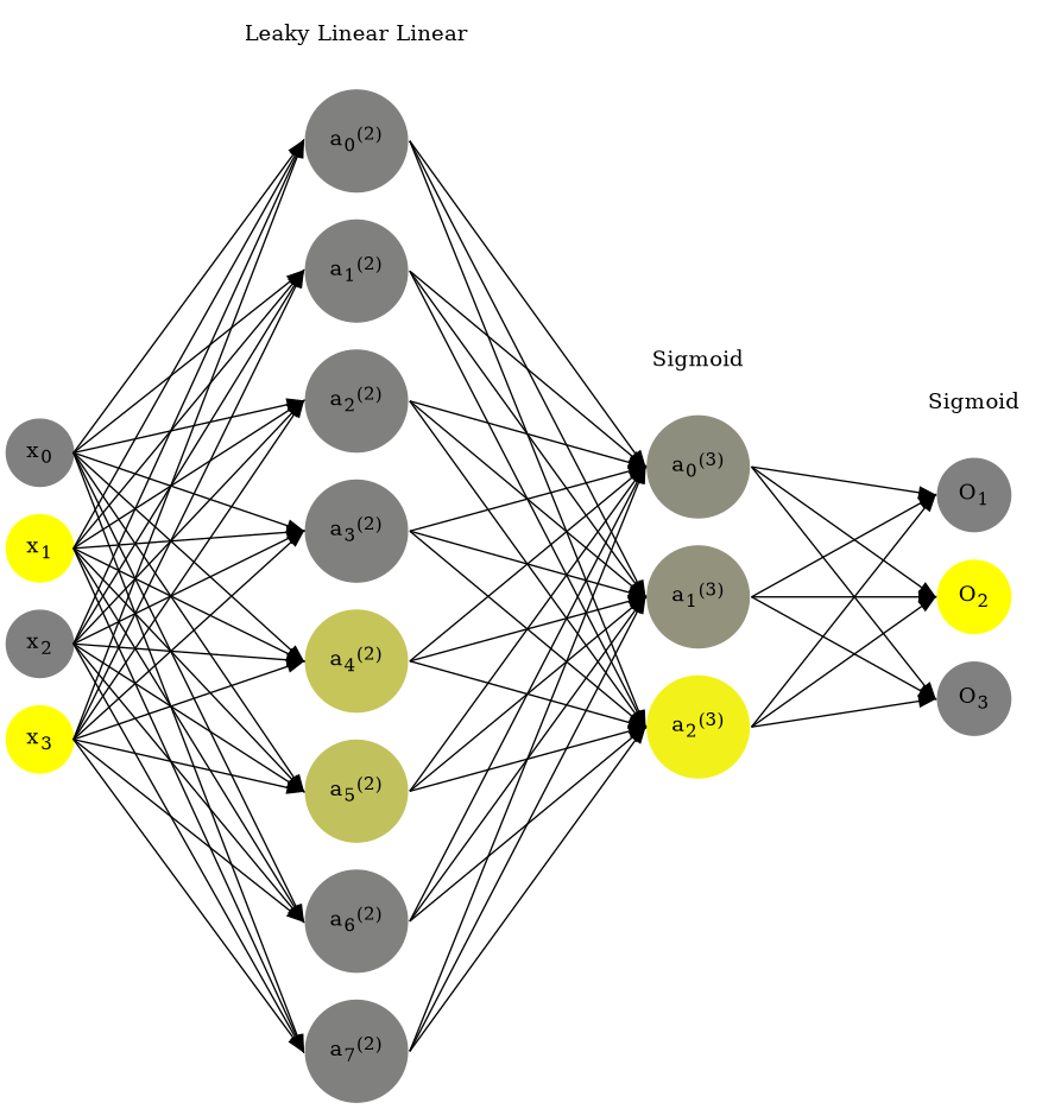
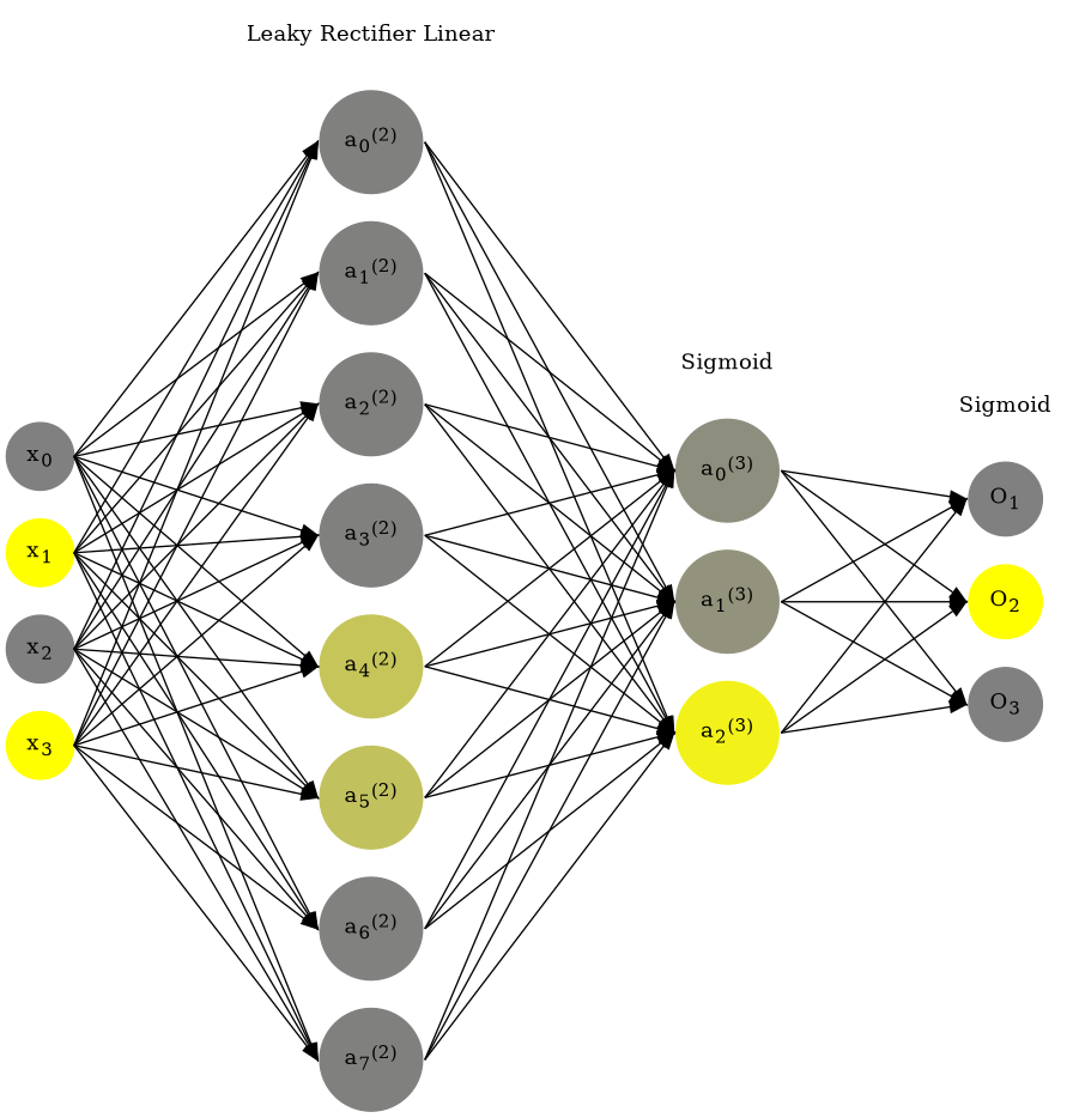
  digraph {
    rankdir=LR
    ranksep=1.4
    splines=false
    node [color="0.1667, 0.0, 0.5" fillcolor="0.1667, 0.0, 0.5" shape=circle style=filled]
    edge [headport=w style=solid tailport=e]
    n1 [label=<x<sub>0</sub>>]
    n2 [color="0.1667, 1.0, 1.0" fillcolor="0.1667, 1.0, 1.0" label=<x<sub>1</sub>>]
    n3 [label=<x<sub>2</sub>>]
    n4 [color="0.1667, 1.0, 1.0" fillcolor="0.1667, 1.0, 1.0" label=<x<sub>3</sub>>]
    n5 [color="0.1667, 0.002731, 0.501366" fillcolor="0.1667, 0.002731, 0.501366" label=<a<sub>0</sub><sup>(2)</sup>>]
    n6 [color="0.1667, 0.002536, 0.501268" fillcolor="0.1667, 0.002536, 0.501268" label=<a<sub>1</sub><sup>(2)</sup>>]
    n7 [color="0.1667, 0.001850, 0.500925" fillcolor="0.1667, 0.001850, 0.500925" label=<a<sub>2</sub><sup>(2)</sup>>]
    n8 [color="0.1667, 0.000894, 0.500447" fillcolor="0.1667, 0.000894, 0.500447" label=<a<sub>3</sub><sup>(2)</sup>>]
    n9 [color="0.1667, 0.541899, 0.770950" fillcolor="0.1667, 0.541899, 0.770950" label=<a<sub>4</sub><sup>(2)</sup>>]
    n10 [color="0.1667, 0.511291, 0.755645" fillcolor="0.1667, 0.511291, 0.755645" label=<a<sub>5</sub><sup>(2)</sup>>]
    n11 [color="0.1667, 0.013486, 0.506743" fillcolor="0.1667, 0.013486, 0.506743" label=<a<sub>6</sub><sup>(2)</sup>>]
    n12 [color="0.1667, 0.003473, 0.501737" fillcolor="0.1667, 0.003473, 0.501737" label=<a<sub>7</sub><sup>(2)</sup>>]
    n13 [color="0.1667, 0.116571, 0.558285" fillcolor="0.1667, 0.116571, 0.558285" label=<a<sub>0</sub><sup>(3)</sup>>]
    n14 [color="0.1667, 0.149175, 0.574587" fillcolor="0.1667, 0.149175, 0.574587" label=<a<sub>1</sub><sup>(3)</sup>>]
    n15 [color="0.1667, 0.891619, 0.945809" fillcolor="0.1667, 0.891619, 0.945809" label=<a<sub>2</sub><sup>(3)</sup>>]
    n16 [label=<O<sub>1</sub>>]
    n17 [color="0.1667, 1.0, 1.0" fillcolor="0.1667, 1.0, 1.0" label=<O<sub>2</sub>>]
    n18 [label=<O<sub>3</sub>>]
-   n19 [label="Leaky Linear Linear" shape=plaintext color="" fillcolor="" style=""]
+   n19 [label="Leaky Rectifier Linear" shape=plaintext color="" fillcolor="" style=""]
    n20 [label=Sigmoid shape=plaintext color="" fillcolor="" style=""]
    n21 [label=Sigmoid shape=plaintext color="" fillcolor="" style=""]
    subgraph sub_1 {
      n1
    }
    subgraph sub_2 {
      n2
    }
    subgraph sub_3 {
      n3
    }
    subgraph sub_4 {
      n4
    }
    subgraph sub_5 {
      n5
    }
    subgraph sub_6 {
      n6
    }
    subgraph sub_7 {
      n7
    }
    subgraph sub_8 {
      n8
    }
    subgraph sub_9 {
      n9
    }
    subgraph sub_10 {
      n10
    }
    subgraph sub_11 {
      n11
    }
    subgraph sub_12 {
      n12
    }
    subgraph sub_13 {
      n13
    }
    subgraph sub_14 {
      n14
    }
    subgraph sub_15 {
      n15
    }
    subgraph sub_16 {
      n16
    }
    subgraph sub_17 {
      n17
    }
    subgraph sub_18 {
      n18
    }
    subgraph sub_19 {
      rank=same
      n1
      n2
      n3
      n4
    }
    subgraph sub_20 {
      rank=same
      n5
      n6
      n7
      n8
      n9
      n10
      n11
      n12
    }
    subgraph sub_21 {
      rank=same
      n13
      n14
      n15
    }
    subgraph sub_22 {
      rank=same
      n16
      n17
      n18
    }
    subgraph sub_23 {
      rank=same
      n5
      n19
    }
    subgraph sub_24 {
      rank=same
      n13
      n20
    }
    subgraph sub_25 {
      rank=same
      n16
      n21
    }
    n1 -> n2 [style=invis]
    n1 -> n5
    n1 -> n6
    n1 -> n7
    n1 -> n8
    n1 -> n9
    n1 -> n10
    n1 -> n11
    n1 -> n12
    n2 -> n3 [style=invis]
    n2 -> n5
    n2 -> n6
    n2 -> n7
    n2 -> n8
    n2 -> n9
    n2 -> n10
    n2 -> n11
    n2 -> n12
    n3 -> n4 [style=invis]
    n3 -> n5
    n3 -> n6
    n3 -> n7
    n3 -> n8
    n3 -> n9
    n3 -> n10
    n3 -> n11
    n3 -> n12
    n4 -> n5
    n4 -> n6
    n4 -> n7
    n4 -> n8
    n4 -> n9
    n4 -> n10
    n4 -> n11
    n4 -> n12
    n5 -> n6 [style=invis]
    n5 -> n13
    n5 -> n14
    n5 -> n15
    n6 -> n7 [style=invis]
    n6 -> n13
    n6 -> n14
    n6 -> n15
    n7 -> n8 [style=invis]
    n7 -> n13
    n7 -> n14
    n7 -> n15
    n8 -> n9 [style=invis]
    n8 -> n13
    n8 -> n14
    n8 -> n15
    n9 -> n10 [style=invis]
    n9 -> n13
    n9 -> n14
    n9 -> n15
    n10 -> n11 [style=invis]
    n10 -> n13
    n10 -> n14
    n10 -> n15
    n11 -> n12 [style=invis]
    n11 -> n13
    n11 -> n14
    n11 -> n15
    n12 -> n13
    n12 -> n14
    n12 -> n15
    n13 -> n14 [style=invis]
    n13 -> n16
    n13 -> n17
    n13 -> n18
    n14 -> n15 [style=invis]
    n14 -> n16
    n14 -> n17
    n14 -> n18
    n15 -> n16
    n15 -> n17
    n15 -> n18
    n16 -> n17 [style=invis]
    n17 -> n18 [style=invis]
    n19 -> n5 [style=invis]
    n20 -> n13 [style=invis]
    n21 -> n16 [style=invis]
  }
